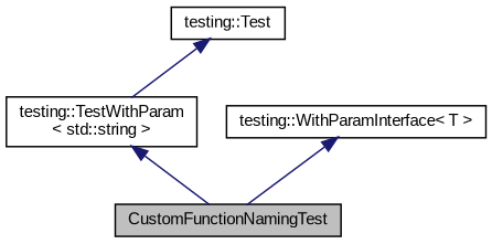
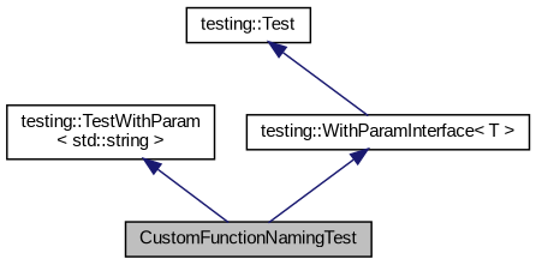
  digraph {
    fontname="Liberation Sans"
    node [color=black fillcolor=white fontname="Liberation Sans" fontsize=10 shape=record style=filled]
    edge [color=midnightblue dir=back fontname="Liberation Sans" fontsize=10 labelfontname=Helvetica labelfontsize=10 style=solid]
    n1 [fillcolor=grey75 fontcolor=black height=0.2 label=CustomFunctionNamingTest width=0.4]
    n2 [height=0.2 label="testing::TestWithParam\l\< std::string \>" width=0.4]
    n3 [height=0.2 label="testing::Test" width=0.4]
    n4 [height=0.2 label="testing::WithParamInterface\< T \>" width=0.4]
    n2 -> n1
-   n3 -> n2
+   n3 -> n4
    n4 -> n1
  }
